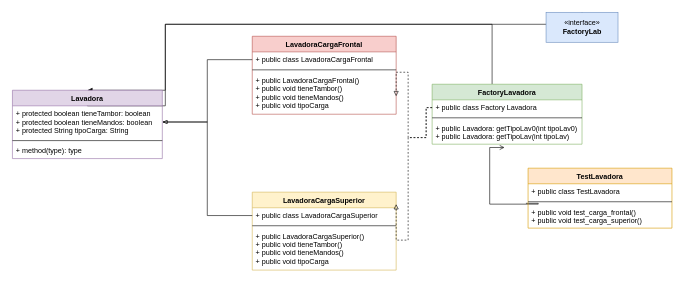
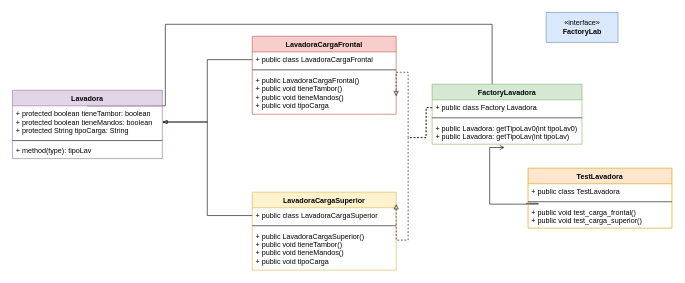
  <mxCell id="0" />
  <mxCell id="1" parent="0" />
  <mxCell id="2" style="edgeStyle=orthogonalEdgeStyle;rounded=0;orthogonalLoop=1;jettySize=auto;html=1;entryX=0.483;entryY=1.137;entryDx=0;entryDy=0;entryPerimeter=0;endArrow=open;endFill=0;exitX=-0.015;exitY=-0.035;exitDx=0;exitDy=0;exitPerimeter=0;" parent="1" source="6" target="14" edge="1"><mxGeometry relative="1" as="geometry"><Array as="points"><mxPoint x="897" y="340" /><mxPoint x="816" y="340" /><mxPoint x="816" y="246" /></Array><mxPoint x="890" y="340" as="sourcePoint" /></mxGeometry></mxCell>
  <mxCell id="3" value="TestLavadora" style="swimlane;fontStyle=1;align=center;verticalAlign=top;childLayout=stackLayout;horizontal=1;startSize=26;horizontalStack=0;resizeParent=1;resizeParentMax=0;resizeLast=0;collapsible=1;marginBottom=0;fillColor=#ffe6cc;strokeColor=#d79b00;" parent="1" vertex="1"><mxGeometry x="880" y="280" width="240" height="100" as="geometry" /></mxCell>
  <mxCell id="4" value="+ public class TestLavadora" style="text;strokeColor=none;fillColor=none;align=left;verticalAlign=top;spacingLeft=4;spacingRight=4;overflow=hidden;rotatable=0;points=[[0,0.5],[1,0.5]];portConstraint=eastwest;" parent="3" vertex="1"><mxGeometry y="26" width="240" height="26" as="geometry" /></mxCell>
  <mxCell id="5" value="" style="line;strokeWidth=1;fillColor=none;align=left;verticalAlign=middle;spacingTop=-1;spacingLeft=3;spacingRight=3;rotatable=0;labelPosition=right;points=[];portConstraint=eastwest;" parent="3" vertex="1"><mxGeometry y="52" width="240" height="8" as="geometry" /></mxCell>
  <mxCell id="6" value="+ public void test_carga_frontal()&#10;+ public void test_carga_superior()" style="text;strokeColor=none;fillColor=none;align=left;verticalAlign=top;spacingLeft=4;spacingRight=4;overflow=hidden;rotatable=0;points=[[0,0.5],[1,0.5]];portConstraint=eastwest;" parent="3" vertex="1"><mxGeometry y="60" width="240" height="40" as="geometry" /></mxCell>
  <mxCell id="7" style="edgeStyle=orthogonalEdgeStyle;rounded=0;orthogonalLoop=1;jettySize=auto;html=1;exitX=1;exitY=0.5;exitDx=0;exitDy=0;endArrow=open;endFill=0;" parent="3" source="4" target="4" edge="1"><mxGeometry relative="1" as="geometry" /></mxCell>
- <mxCell id="8" style="edgeStyle=orthogonalEdgeStyle;rounded=0;orthogonalLoop=1;jettySize=auto;html=1;exitX=0.5;exitY=0;exitDx=0;exitDy=0;entryX=0.5;entryY=0;entryDx=0;entryDy=0;endArrow=block;endFill=1;" parent="1" source="9" target="19" edge="1"><mxGeometry relative="1" as="geometry"><Array as="points"><mxPoint x="1025" y="40" /><mxPoint x="275" y="40" /><mxPoint x="275" y="176" /></Array></mxGeometry></mxCell>
  <mxCell id="9" value="«interface»&lt;br&gt;&lt;b&gt;FactoryLab&lt;/b&gt;" style="html=1;fillColor=#dae8fc;strokeColor=#6c8ebf;" parent="1" vertex="1"><mxGeometry x="910" y="20" width="120" height="50" as="geometry" /></mxCell>
  <mxCell id="10" style="edgeStyle=orthogonalEdgeStyle;rounded=0;orthogonalLoop=1;jettySize=auto;html=1;entryX=0.5;entryY=0;entryDx=0;entryDy=0;endArrow=block;endFill=1;" parent="1" source="11" target="19" edge="1"><mxGeometry relative="1" as="geometry"><Array as="points"><mxPoint x="820" y="40" /><mxPoint x="275" y="40" /><mxPoint x="275" y="176" /></Array></mxGeometry></mxCell>
  <mxCell id="11" value="FactoryLavadora" style="swimlane;fontStyle=1;align=center;verticalAlign=top;childLayout=stackLayout;horizontal=1;startSize=26;horizontalStack=0;resizeParent=1;resizeParentMax=0;resizeLast=0;collapsible=1;marginBottom=0;fillColor=#d5e8d4;strokeColor=#82b366;" parent="1" vertex="1"><mxGeometry x="720" y="140" width="250" height="100" as="geometry" /></mxCell>
  <mxCell id="12" value="+ public class Factory Lavadora" style="text;strokeColor=none;fillColor=none;align=left;verticalAlign=top;spacingLeft=4;spacingRight=4;overflow=hidden;rotatable=0;points=[[0,0.5],[1,0.5]];portConstraint=eastwest;" parent="11" vertex="1"><mxGeometry y="26" width="250" height="26" as="geometry" /></mxCell>
  <mxCell id="13" value="" style="line;strokeWidth=1;fillColor=none;align=left;verticalAlign=middle;spacingTop=-1;spacingLeft=3;spacingRight=3;rotatable=0;labelPosition=right;points=[];portConstraint=eastwest;" parent="11" vertex="1"><mxGeometry y="52" width="250" height="8" as="geometry" /></mxCell>
  <mxCell id="14" value="+ public Lavadora: getTipoLav0(int tipoLav0)&#10;+ public Lavadora: getTipoLav(int tipoLav)" style="text;strokeColor=none;fillColor=none;align=left;verticalAlign=top;spacingLeft=4;spacingRight=4;overflow=hidden;rotatable=0;points=[[0,0.5],[1,0.5]];portConstraint=eastwest;" parent="11" vertex="1"><mxGeometry y="60" width="250" height="40" as="geometry" /></mxCell>
  <mxCell id="15" value="LavadoraCargaFrontal" style="swimlane;fontStyle=1;align=center;verticalAlign=top;childLayout=stackLayout;horizontal=1;startSize=26;horizontalStack=0;resizeParent=1;resizeParentMax=0;resizeLast=0;collapsible=1;marginBottom=0;fillColor=#f8cecc;strokeColor=#b85450;" parent="1" vertex="1"><mxGeometry x="420" y="60" width="240" height="130" as="geometry" /></mxCell>
  <mxCell id="16" value="+ public class LavadoraCargaFrontal" style="text;strokeColor=none;fillColor=none;align=left;verticalAlign=top;spacingLeft=4;spacingRight=4;overflow=hidden;rotatable=0;points=[[0,0.5],[1,0.5]];portConstraint=eastwest;" parent="15" vertex="1"><mxGeometry y="26" width="240" height="26" as="geometry" /></mxCell>
  <mxCell id="17" value="" style="line;strokeWidth=1;fillColor=none;align=left;verticalAlign=middle;spacingTop=-1;spacingLeft=3;spacingRight=3;rotatable=0;labelPosition=right;points=[];portConstraint=eastwest;" parent="15" vertex="1"><mxGeometry y="52" width="240" height="8" as="geometry" /></mxCell>
  <mxCell id="18" value="+ public LavadoraCargaFrontal()&#10;+ public void tieneTambor()&#10;+ public void tieneMandos()&#10;+ public void tipoCarga" style="text;strokeColor=none;fillColor=none;align=left;verticalAlign=top;spacingLeft=4;spacingRight=4;overflow=hidden;rotatable=0;points=[[0,0.5],[1,0.5]];portConstraint=eastwest;" parent="15" vertex="1"><mxGeometry y="60" width="240" height="70" as="geometry" /></mxCell>
  <mxCell id="19" value="Lavadora" style="swimlane;fontStyle=1;align=center;verticalAlign=top;childLayout=stackLayout;horizontal=1;startSize=26;horizontalStack=0;resizeParent=1;resizeParentMax=0;resizeLast=0;collapsible=1;marginBottom=0;fillColor=#e1d5e7;strokeColor=#9673a6;" parent="1" vertex="1"><mxGeometry x="20" y="150" width="250" height="114" as="geometry" /></mxCell>
  <mxCell id="20" value="+ protected boolean tieneTambor: boolean&#10;+ protected boolean tieneMandos: boolean&#10;+ protected String tipoCarga: String" style="text;strokeColor=none;fillColor=none;align=left;verticalAlign=top;spacingLeft=4;spacingRight=4;overflow=hidden;rotatable=0;points=[[0,0.5],[1,0.5]];portConstraint=eastwest;" parent="19" vertex="1"><mxGeometry y="26" width="250" height="54" as="geometry" /></mxCell>
  <mxCell id="21" value="" style="line;strokeWidth=1;fillColor=none;align=left;verticalAlign=middle;spacingTop=-1;spacingLeft=3;spacingRight=3;rotatable=0;labelPosition=right;points=[];portConstraint=eastwest;" parent="19" vertex="1"><mxGeometry y="80" width="250" height="8" as="geometry" /></mxCell>
- <mxCell id="22" value="+ method(type): type" style="text;strokeColor=none;fillColor=none;align=left;verticalAlign=top;spacingLeft=4;spacingRight=4;overflow=hidden;rotatable=0;points=[[0,0.5],[1,0.5]];portConstraint=eastwest;" parent="19" vertex="1"><mxGeometry y="88" width="250" height="26" as="geometry" /></mxCell>
+ <mxCell id="22" value="+ method(type): tipoLav" style="text;strokeColor=none;fillColor=none;align=left;verticalAlign=top;spacingLeft=4;spacingRight=4;overflow=hidden;rotatable=0;points=[[0,0.5],[1,0.5]];portConstraint=eastwest;" parent="19" vertex="1"><mxGeometry y="88" width="250" height="26" as="geometry" /></mxCell>
  <mxCell id="23" value="LavadoraCargaSuperior" style="swimlane;fontStyle=1;align=center;verticalAlign=top;childLayout=stackLayout;horizontal=1;startSize=26;horizontalStack=0;resizeParent=1;resizeParentMax=0;resizeLast=0;collapsible=1;marginBottom=0;fillColor=#fff2cc;strokeColor=#d6b656;" parent="1" vertex="1"><mxGeometry x="420" y="320" width="240" height="130" as="geometry" /></mxCell>
  <mxCell id="24" value="+ public class LavadoraCargaSuperior" style="text;strokeColor=none;fillColor=none;align=left;verticalAlign=top;spacingLeft=4;spacingRight=4;overflow=hidden;rotatable=0;points=[[0,0.5],[1,0.5]];portConstraint=eastwest;" parent="23" vertex="1"><mxGeometry y="26" width="240" height="26" as="geometry" /></mxCell>
  <mxCell id="25" value="" style="line;strokeWidth=1;fillColor=none;align=left;verticalAlign=middle;spacingTop=-1;spacingLeft=3;spacingRight=3;rotatable=0;labelPosition=right;points=[];portConstraint=eastwest;" parent="23" vertex="1"><mxGeometry y="52" width="240" height="8" as="geometry" /></mxCell>
  <mxCell id="26" value="+ public LavadoraCargaSuperior()&#10;+ public void tieneTambor()&#10;+ public void tieneMandos()&#10;+ public void tipoCarga" style="text;strokeColor=none;fillColor=none;align=left;verticalAlign=top;spacingLeft=4;spacingRight=4;overflow=hidden;rotatable=0;points=[[0,0.5],[1,0.5]];portConstraint=eastwest;" parent="23" vertex="1"><mxGeometry y="60" width="240" height="70" as="geometry" /></mxCell>
  <mxCell id="27" style="edgeStyle=orthogonalEdgeStyle;rounded=0;orthogonalLoop=1;jettySize=auto;html=1;exitX=0;exitY=0.5;exitDx=0;exitDy=0;entryX=1;entryY=0.5;entryDx=0;entryDy=0;endArrow=blockThin;endFill=0;" parent="1" source="24" target="20" edge="1"><mxGeometry relative="1" as="geometry" /></mxCell>
  <mxCell id="28" style="edgeStyle=orthogonalEdgeStyle;rounded=0;orthogonalLoop=1;jettySize=auto;html=1;exitX=0;exitY=0.5;exitDx=0;exitDy=0;entryX=1;entryY=0.5;entryDx=0;entryDy=0;endArrow=blockThin;endFill=0;" parent="1" source="16" target="20" edge="1"><mxGeometry relative="1" as="geometry" /></mxCell>
  <mxCell id="29" style="edgeStyle=orthogonalEdgeStyle;rounded=0;orthogonalLoop=1;jettySize=auto;html=1;exitX=0;exitY=0.5;exitDx=0;exitDy=0;endArrow=block;endFill=0;dashed=1;" parent="1" source="12" edge="1"><mxGeometry relative="1" as="geometry"><mxPoint x="660" y="160" as="targetPoint" /><Array as="points"><mxPoint x="710" y="229" /><mxPoint x="680" y="229" /><mxPoint x="680" y="120" /><mxPoint x="660" y="120" /></Array></mxGeometry></mxCell>
  <mxCell id="30" style="edgeStyle=orthogonalEdgeStyle;rounded=0;orthogonalLoop=1;jettySize=auto;html=1;exitX=0;exitY=0.5;exitDx=0;exitDy=0;dashed=1;endArrow=block;endFill=0;" parent="1" source="12" edge="1"><mxGeometry relative="1" as="geometry"><mxPoint x="660" y="340" as="targetPoint" /><Array as="points"><mxPoint x="710" y="229" /><mxPoint x="680" y="229" /><mxPoint x="680" y="400" /><mxPoint x="660" y="400" /></Array></mxGeometry></mxCell>
